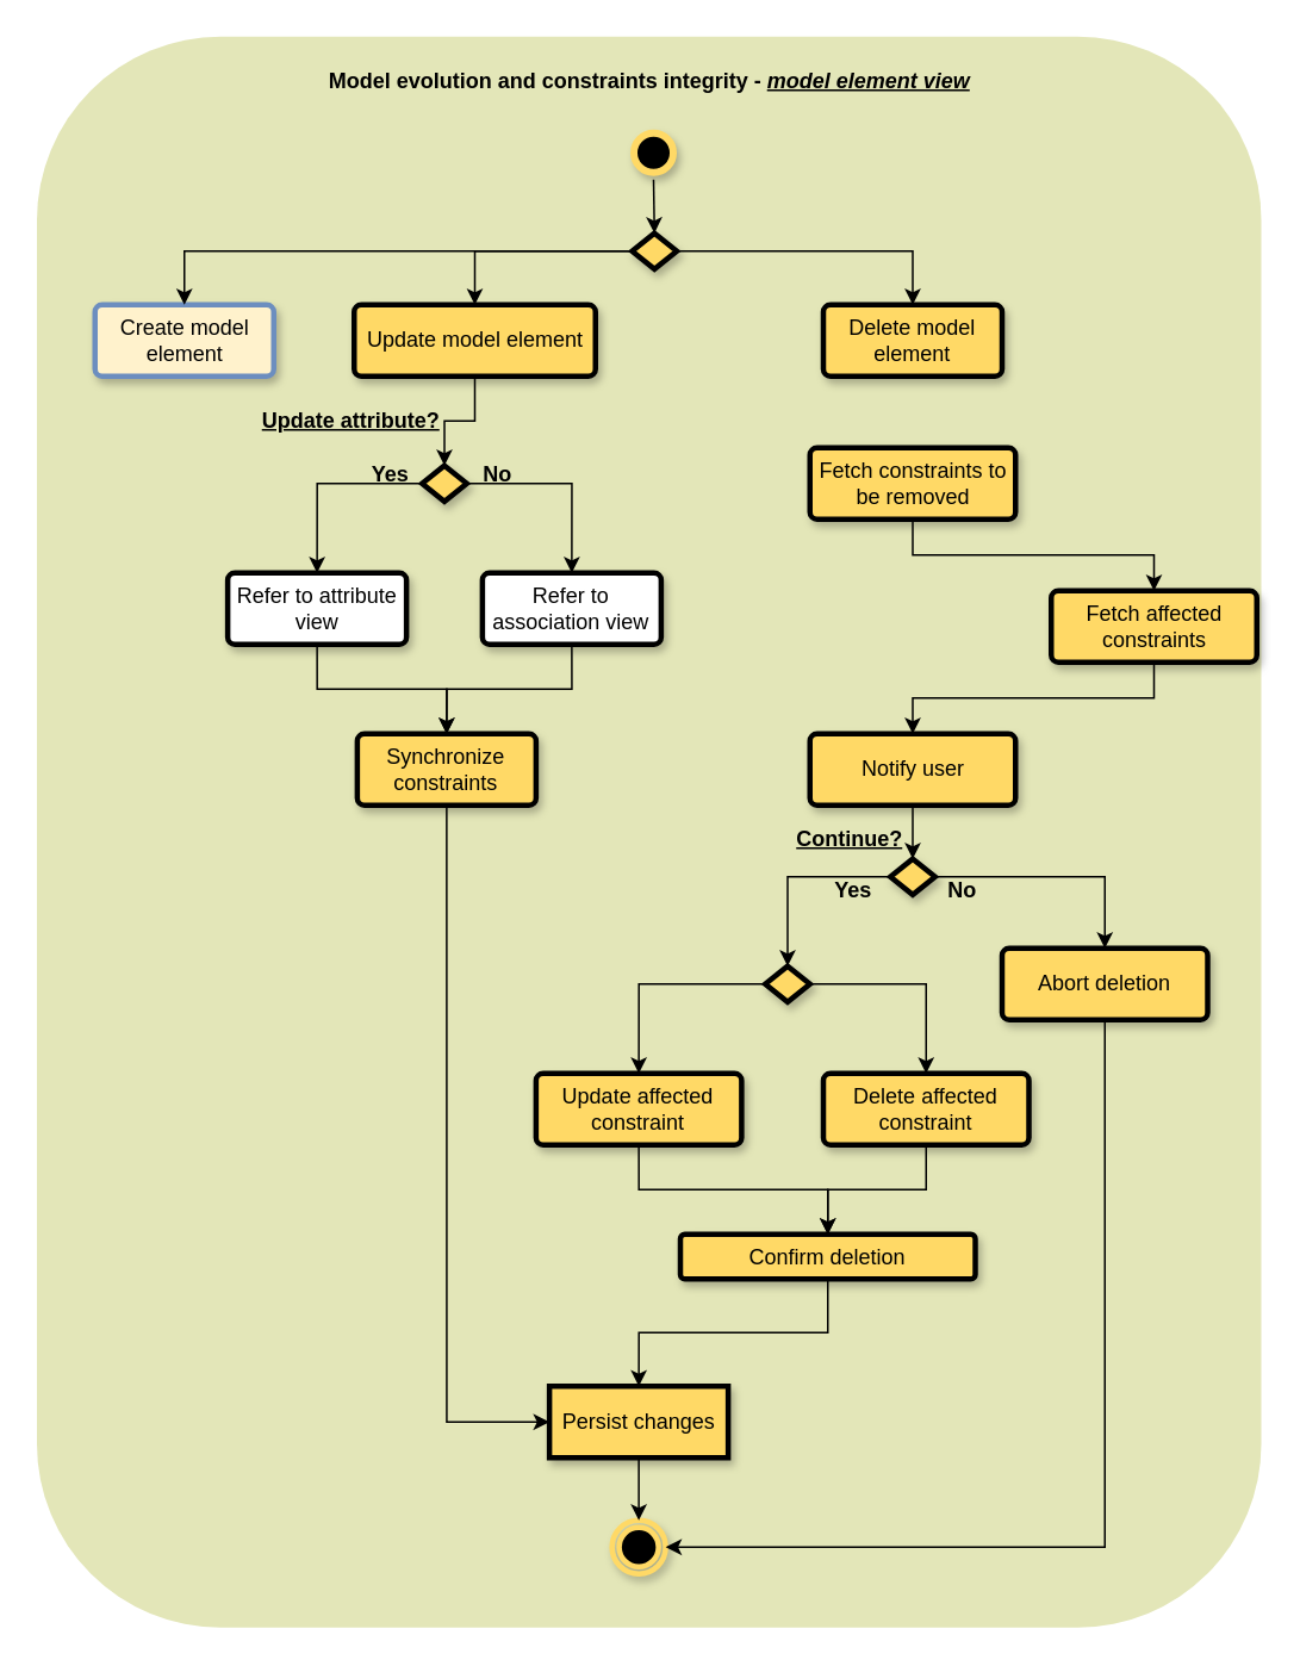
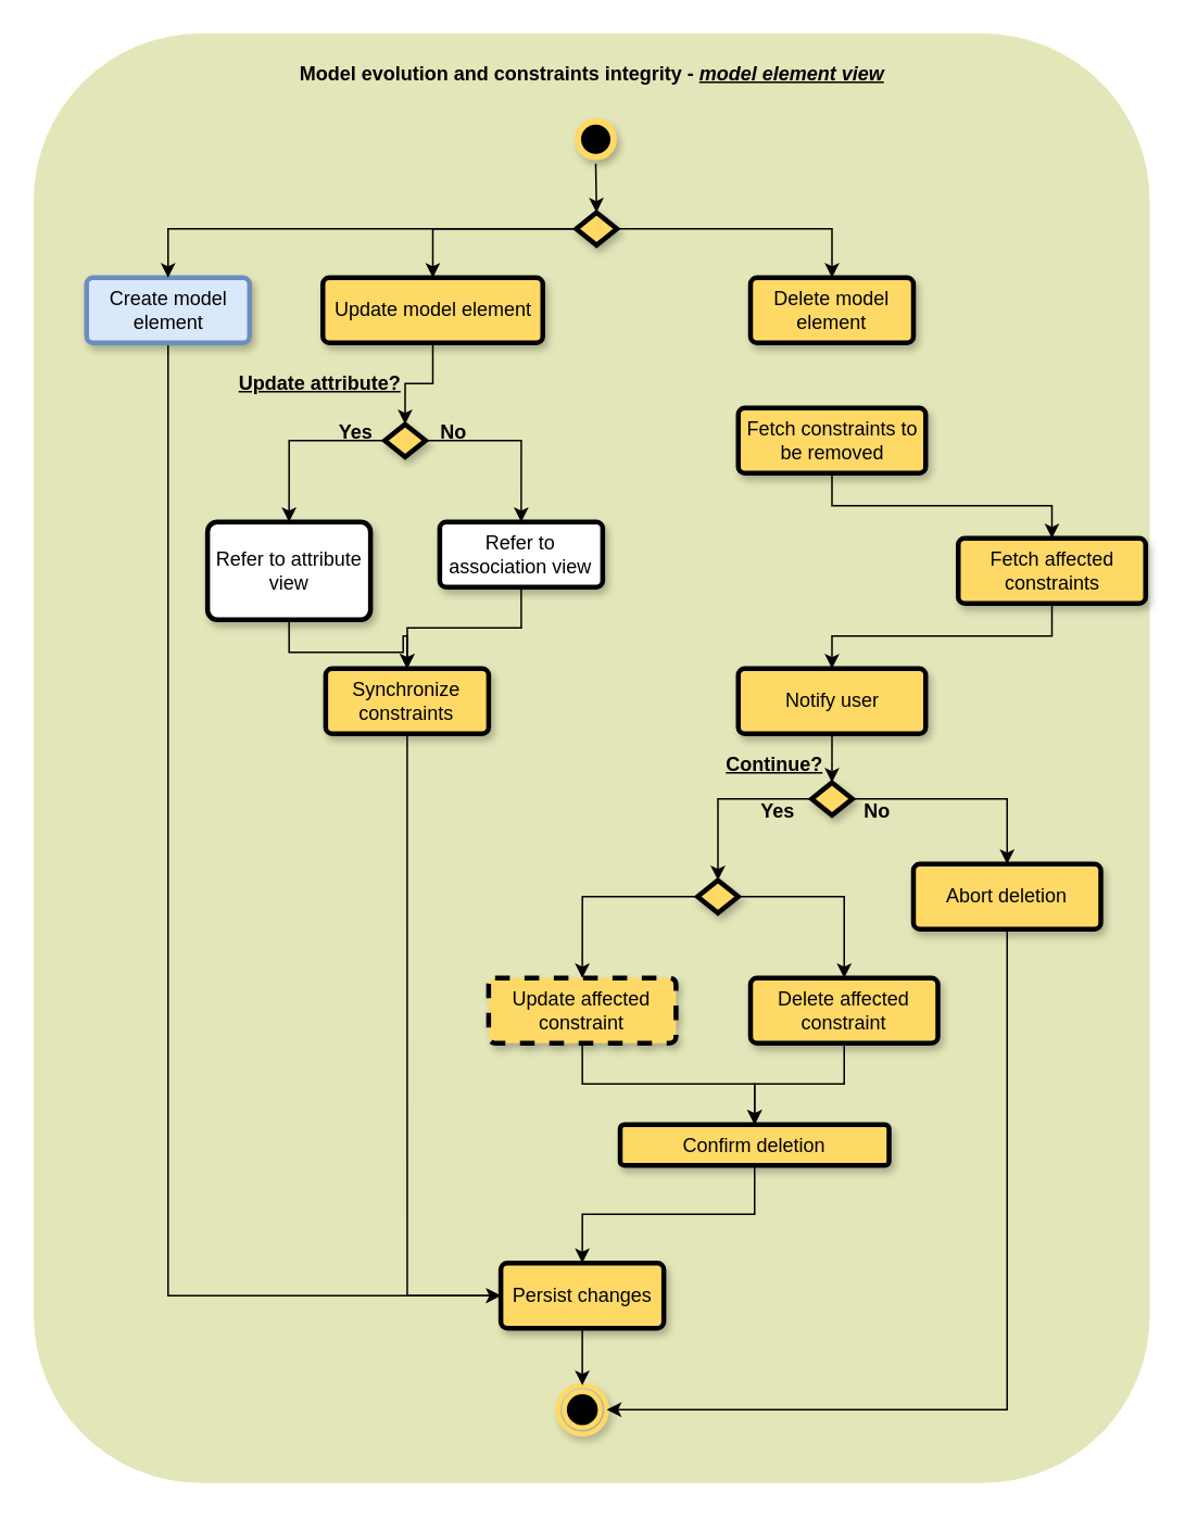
  <mxCell id="0" />
  <mxCell id="1" parent="0" />
  <mxCell id="2" value="" style="rounded=1;whiteSpace=wrap;html=1;shadow=0;sketch=0;strokeColor=none;strokeWidth=4;fillColor=#E3E6B8;gradientColor=none;" vertex="1" parent="1"><mxGeometry x="20" y="20" width="685" height="890" as="geometry" /></mxCell>
  <mxCell id="3" style="edgeStyle=orthogonalEdgeStyle;rounded=0;orthogonalLoop=1;jettySize=auto;html=1;exitX=0.5;exitY=1;exitDx=0;exitDy=0;entryX=0.5;entryY=0;entryDx=0;entryDy=0;" edge="1" parent="1" source="4" target="10"><mxGeometry relative="1" as="geometry" /></mxCell>
  <mxCell id="4" value="" style="ellipse;html=1;shape=startState;fillColor=#000000;strokeColor=#FFD966;strokeWidth=4;shadow=1;" vertex="1" parent="1"><mxGeometry x="350" y="70" width="30" height="30" as="geometry" /></mxCell>
- <mxCell id="6" value="Create model element" style="rounded=1;arcSize=10;whiteSpace=wrap;html=1;align=center;strokeColor=#6c8ebf;strokeWidth=3;fillColor=#fff2cc;perimeterSpacing=0;shadow=1;" vertex="1" parent="1"><mxGeometry x="52.5" y="170" width="100" height="40" as="geometry" /></mxCell>
+ <mxCell id="5" style="edgeStyle=orthogonalEdgeStyle;rounded=0;orthogonalLoop=1;jettySize=auto;html=1;exitX=0.5;exitY=1;exitDx=0;exitDy=0;entryX=0;entryY=0.5;entryDx=0;entryDy=0;" edge="1" parent="1" source="6" target="16"><mxGeometry relative="1" as="geometry" /></mxCell>
+ <mxCell id="6" value="Create model element" style="rounded=1;arcSize=10;whiteSpace=wrap;html=1;align=center;strokeColor=#6c8ebf;strokeWidth=3;fillColor=#dae8fc;perimeterSpacing=0;shadow=1;" vertex="1" parent="1"><mxGeometry x="52.5" y="170" width="100" height="40" as="geometry" /></mxCell>
  <mxCell id="7" style="edgeStyle=orthogonalEdgeStyle;rounded=0;orthogonalLoop=1;jettySize=auto;html=1;exitX=0;exitY=0.5;exitDx=0;exitDy=0;entryX=0.5;entryY=0;entryDx=0;entryDy=0;" edge="1" parent="1" source="10" target="13"><mxGeometry relative="1" as="geometry" /></mxCell>
  <mxCell id="8" value="" style="edgeStyle=orthogonalEdgeStyle;rounded=0;orthogonalLoop=1;jettySize=auto;html=1;" edge="1" parent="1" source="10" target="14"><mxGeometry relative="1" as="geometry" /></mxCell>
  <mxCell id="9" style="edgeStyle=orthogonalEdgeStyle;rounded=0;orthogonalLoop=1;jettySize=auto;html=1;exitX=0;exitY=0.5;exitDx=0;exitDy=0;entryX=0.5;entryY=0;entryDx=0;entryDy=0;" edge="1" parent="1" source="10" target="6"><mxGeometry relative="1" as="geometry" /></mxCell>
  <mxCell id="10" value="" style="rhombus;whiteSpace=wrap;html=1;fillColor=#FFD966;strokeColor=#000000;strokeWidth=3;shadow=1;" vertex="1" parent="1"><mxGeometry x="353" y="130" width="25" height="20" as="geometry" /></mxCell>
  <mxCell id="11" value="" style="ellipse;html=1;shape=endState;fillColor=#000000;strokeColor=#FFD966;strokeWidth=3;shadow=1;" vertex="1" parent="1"><mxGeometry x="341.75" y="850" width="30" height="30" as="geometry" /></mxCell>
  <mxCell id="12" style="edgeStyle=orthogonalEdgeStyle;rounded=0;orthogonalLoop=1;jettySize=auto;html=1;exitX=0.5;exitY=1;exitDx=0;exitDy=0;entryX=0.5;entryY=0;entryDx=0;entryDy=0;" edge="1" parent="1" source="13" target="19"><mxGeometry relative="1" as="geometry" /></mxCell>
  <mxCell id="13" value="Update model element" style="rounded=1;arcSize=10;whiteSpace=wrap;html=1;align=center;strokeColor=#000000;strokeWidth=3;fillColor=#FFD966;perimeterSpacing=0;shadow=1;" vertex="1" parent="1"><mxGeometry x="197.5" y="170" width="135" height="40" as="geometry" /></mxCell>
  <mxCell id="14" value="Delete model element" style="rounded=1;arcSize=10;whiteSpace=wrap;html=1;align=center;strokeColor=#000000;strokeWidth=3;fillColor=#FFD966;perimeterSpacing=0;shadow=1;" vertex="1" parent="1"><mxGeometry x="460" y="170" width="100" height="40" as="geometry" /></mxCell>
  <mxCell id="15" style="edgeStyle=orthogonalEdgeStyle;rounded=0;orthogonalLoop=1;jettySize=auto;html=1;exitX=0.5;exitY=1;exitDx=0;exitDy=0;entryX=0.5;entryY=0;entryDx=0;entryDy=0;" edge="1" parent="1" source="16" target="11"><mxGeometry relative="1" as="geometry" /></mxCell>
- <mxCell id="16" value="Persist changes" style="arcSize=10;whiteSpace=wrap;html=1;align=center;strokeColor=#000000;strokeWidth=3;fillColor=#FFD966;perimeterSpacing=0;shadow=1;rounded=0;" vertex="1" parent="1"><mxGeometry x="306.75" y="775" width="100" height="40" as="geometry" /></mxCell>
+ <mxCell id="16" value="Persist changes" style="rounded=1;arcSize=10;whiteSpace=wrap;html=1;align=center;strokeColor=#000000;strokeWidth=3;fillColor=#FFD966;perimeterSpacing=0;shadow=1;" vertex="1" parent="1"><mxGeometry x="306.75" y="775" width="100" height="40" as="geometry" /></mxCell>
  <mxCell id="17" style="edgeStyle=orthogonalEdgeStyle;rounded=0;orthogonalLoop=1;jettySize=auto;html=1;exitX=0;exitY=0.5;exitDx=0;exitDy=0;entryX=0.5;entryY=0;entryDx=0;entryDy=0;" edge="1" parent="1" source="19" target="22"><mxGeometry relative="1" as="geometry" /></mxCell>
  <mxCell id="18" style="edgeStyle=orthogonalEdgeStyle;rounded=0;orthogonalLoop=1;jettySize=auto;html=1;exitX=1;exitY=0.5;exitDx=0;exitDy=0;entryX=0.5;entryY=0;entryDx=0;entryDy=0;" edge="1" parent="1" source="19" target="24"><mxGeometry relative="1" as="geometry" /></mxCell>
  <mxCell id="19" value="" style="rhombus;whiteSpace=wrap;html=1;fillColor=#FFD966;strokeColor=#000000;strokeWidth=3;shadow=1;" vertex="1" parent="1"><mxGeometry x="235.5" y="260" width="25" height="20" as="geometry" /></mxCell>
  <mxCell id="20" value="&lt;b&gt;&lt;u&gt;Update attribute?&lt;/u&gt;&lt;/b&gt;" style="text;html=1;strokeColor=none;fillColor=none;align=center;verticalAlign=middle;whiteSpace=wrap;rounded=0;" vertex="1" parent="1"><mxGeometry x="141" y="220" width="110" height="30" as="geometry" /></mxCell>
  <mxCell id="21" style="edgeStyle=orthogonalEdgeStyle;rounded=0;orthogonalLoop=1;jettySize=auto;html=1;exitX=0.5;exitY=1;exitDx=0;exitDy=0;entryX=0.5;entryY=0;entryDx=0;entryDy=0;" edge="1" parent="1" source="22" target="28"><mxGeometry relative="1" as="geometry" /></mxCell>
- <mxCell id="22" value="Refer to attribute view" style="rounded=1;arcSize=10;whiteSpace=wrap;html=1;align=center;strokeWidth=3;perimeterSpacing=0;shadow=1;" vertex="1" parent="1"><mxGeometry x="126.75" y="320" width="100" height="40" as="geometry" /></mxCell>
+ <mxCell id="22" value="Refer to attribute view" style="rounded=1;arcSize=10;whiteSpace=wrap;html=1;align=center;strokeWidth=3;perimeterSpacing=0;shadow=1;" vertex="1" parent="1"><mxGeometry x="126.75" y="320" width="100" height="60" as="geometry" /></mxCell>
  <mxCell id="23" style="edgeStyle=orthogonalEdgeStyle;rounded=0;orthogonalLoop=1;jettySize=auto;html=1;exitX=0.5;exitY=1;exitDx=0;exitDy=0;entryX=0.5;entryY=0;entryDx=0;entryDy=0;" edge="1" parent="1" source="24" target="28"><mxGeometry relative="1" as="geometry" /></mxCell>
  <mxCell id="24" value="Refer to association view" style="rounded=1;arcSize=10;whiteSpace=wrap;html=1;align=center;strokeWidth=3;perimeterSpacing=0;shadow=1;" vertex="1" parent="1"><mxGeometry x="269.25" y="320" width="100" height="40" as="geometry" /></mxCell>
  <mxCell id="25" value="&lt;b&gt;Yes&lt;/b&gt;" style="text;html=1;strokeColor=none;fillColor=none;align=center;verticalAlign=middle;whiteSpace=wrap;rounded=0;" vertex="1" parent="1"><mxGeometry x="197.5" y="250" width="40" height="30" as="geometry" /></mxCell>
  <mxCell id="26" value="&lt;b&gt;No&lt;/b&gt;" style="text;html=1;strokeColor=none;fillColor=none;align=center;verticalAlign=middle;whiteSpace=wrap;rounded=0;" vertex="1" parent="1"><mxGeometry x="257.5" y="250" width="40" height="30" as="geometry" /></mxCell>
  <mxCell id="27" style="edgeStyle=orthogonalEdgeStyle;rounded=0;orthogonalLoop=1;jettySize=auto;html=1;exitX=0.5;exitY=1;exitDx=0;exitDy=0;entryX=0;entryY=0.5;entryDx=0;entryDy=0;" edge="1" parent="1" source="28" target="16"><mxGeometry relative="1" as="geometry" /></mxCell>
  <mxCell id="28" value="Synchronize constraints" style="rounded=1;arcSize=10;whiteSpace=wrap;html=1;align=center;strokeColor=#000000;strokeWidth=3;fillColor=#FFD966;perimeterSpacing=0;shadow=1;" vertex="1" parent="1"><mxGeometry x="199.25" y="410" width="100" height="40" as="geometry" /></mxCell>
  <mxCell id="29" value="&lt;b&gt;Model evolution and constraints integrity - &lt;i&gt;&lt;u&gt;model element view&lt;/u&gt;&lt;/i&gt;&lt;/b&gt;" style="text;html=1;strokeColor=none;fillColor=none;align=center;verticalAlign=middle;whiteSpace=wrap;rounded=0;" vertex="1" parent="1"><mxGeometry x="162.5" y="30" width="400" height="30" as="geometry" /></mxCell>
  <mxCell id="30" style="edgeStyle=orthogonalEdgeStyle;rounded=0;orthogonalLoop=1;jettySize=auto;html=1;exitX=0.5;exitY=1;exitDx=0;exitDy=0;entryX=0.5;entryY=0;entryDx=0;entryDy=0;" edge="1" parent="1" source="31" target="33"><mxGeometry relative="1" as="geometry" /></mxCell>
  <mxCell id="31" value="Fetch constraints to be removed" style="rounded=1;arcSize=10;whiteSpace=wrap;html=1;align=center;strokeColor=#000000;strokeWidth=3;fillColor=#FFD966;perimeterSpacing=0;shadow=1;" vertex="1" parent="1"><mxGeometry x="452.5" y="250" width="115" height="40" as="geometry" /></mxCell>
  <mxCell id="32" style="edgeStyle=orthogonalEdgeStyle;rounded=0;orthogonalLoop=1;jettySize=auto;html=1;exitX=0.5;exitY=1;exitDx=0;exitDy=0;entryX=0.5;entryY=0;entryDx=0;entryDy=0;" edge="1" parent="1" source="33" target="35"><mxGeometry relative="1" as="geometry" /></mxCell>
  <mxCell id="33" value="Fetch affected constraints" style="rounded=1;arcSize=10;whiteSpace=wrap;html=1;align=center;strokeColor=#000000;strokeWidth=3;fillColor=#FFD966;perimeterSpacing=0;shadow=1;" vertex="1" parent="1"><mxGeometry x="587.5" y="330" width="115" height="40" as="geometry" /></mxCell>
  <mxCell id="34" style="edgeStyle=orthogonalEdgeStyle;rounded=0;orthogonalLoop=1;jettySize=auto;html=1;exitX=0.5;exitY=1;exitDx=0;exitDy=0;entryX=0.5;entryY=0;entryDx=0;entryDy=0;" edge="1" parent="1" source="35" target="40"><mxGeometry relative="1" as="geometry" /></mxCell>
  <mxCell id="35" value="Notify user" style="rounded=1;arcSize=10;whiteSpace=wrap;html=1;align=center;strokeColor=#000000;strokeWidth=3;fillColor=#FFD966;perimeterSpacing=0;shadow=1;" vertex="1" parent="1"><mxGeometry x="452.5" y="410" width="115" height="40" as="geometry" /></mxCell>
  <mxCell id="36" style="edgeStyle=orthogonalEdgeStyle;rounded=0;orthogonalLoop=1;jettySize=auto;html=1;exitX=0.5;exitY=1;exitDx=0;exitDy=0;entryX=0.5;entryY=0;entryDx=0;entryDy=0;" edge="1" parent="1" source="37" target="49"><mxGeometry relative="1" as="geometry" /></mxCell>
- <mxCell id="37" value="Update affected constraint" style="rounded=1;arcSize=10;whiteSpace=wrap;html=1;align=center;strokeColor=#000000;strokeWidth=3;fillColor=#FFD966;perimeterSpacing=0;shadow=1;" vertex="1" parent="1"><mxGeometry x="299.25" y="600" width="115" height="40" as="geometry" /></mxCell>
+ <mxCell id="37" value="Update affected constraint" style="rounded=1;arcSize=10;whiteSpace=wrap;html=1;align=center;strokeColor=#000000;strokeWidth=3;fillColor=#FFD966;perimeterSpacing=0;shadow=1;dashed=1;" vertex="1" parent="1"><mxGeometry x="299.25" y="600" width="115" height="40" as="geometry" /></mxCell>
  <mxCell id="38" style="edgeStyle=orthogonalEdgeStyle;rounded=0;orthogonalLoop=1;jettySize=auto;html=1;exitX=0;exitY=0.5;exitDx=0;exitDy=0;entryX=0.5;entryY=0;entryDx=0;entryDy=0;" edge="1" parent="1" source="40" target="45"><mxGeometry relative="1" as="geometry" /></mxCell>
  <mxCell id="39" style="edgeStyle=orthogonalEdgeStyle;rounded=0;orthogonalLoop=1;jettySize=auto;html=1;exitX=1;exitY=0.5;exitDx=0;exitDy=0;entryX=0.5;entryY=0;entryDx=0;entryDy=0;" edge="1" parent="1" source="40" target="47"><mxGeometry relative="1" as="geometry" /></mxCell>
  <mxCell id="40" value="" style="rhombus;whiteSpace=wrap;html=1;fillColor=#FFD966;strokeColor=#000000;strokeWidth=3;shadow=1;" vertex="1" parent="1"><mxGeometry x="497.5" y="480" width="25" height="20" as="geometry" /></mxCell>
  <mxCell id="41" style="edgeStyle=orthogonalEdgeStyle;rounded=0;orthogonalLoop=1;jettySize=auto;html=1;exitX=0.5;exitY=1;exitDx=0;exitDy=0;entryX=0.5;entryY=0;entryDx=0;entryDy=0;" edge="1" parent="1" source="42" target="49"><mxGeometry relative="1" as="geometry" /></mxCell>
  <mxCell id="42" value="Delete affected constraint" style="rounded=1;arcSize=10;whiteSpace=wrap;html=1;align=center;strokeColor=#000000;strokeWidth=3;fillColor=#FFD966;perimeterSpacing=0;shadow=1;" vertex="1" parent="1"><mxGeometry x="460" y="600" width="115" height="40" as="geometry" /></mxCell>
  <mxCell id="43" style="edgeStyle=orthogonalEdgeStyle;rounded=0;orthogonalLoop=1;jettySize=auto;html=1;exitX=0;exitY=0.5;exitDx=0;exitDy=0;entryX=0.5;entryY=0;entryDx=0;entryDy=0;" edge="1" parent="1" source="45" target="37"><mxGeometry relative="1" as="geometry" /></mxCell>
  <mxCell id="44" style="edgeStyle=orthogonalEdgeStyle;rounded=0;orthogonalLoop=1;jettySize=auto;html=1;exitX=1;exitY=0.5;exitDx=0;exitDy=0;entryX=0.5;entryY=0;entryDx=0;entryDy=0;" edge="1" parent="1" source="45" target="42"><mxGeometry relative="1" as="geometry" /></mxCell>
  <mxCell id="45" value="" style="rhombus;whiteSpace=wrap;html=1;fillColor=#FFD966;strokeColor=#000000;strokeWidth=3;shadow=1;" vertex="1" parent="1"><mxGeometry x="427.5" y="540" width="25" height="20" as="geometry" /></mxCell>
  <mxCell id="46" style="edgeStyle=orthogonalEdgeStyle;rounded=0;orthogonalLoop=1;jettySize=auto;html=1;exitX=0.5;exitY=1;exitDx=0;exitDy=0;entryX=1;entryY=0.5;entryDx=0;entryDy=0;" edge="1" parent="1" source="47" target="11"><mxGeometry relative="1" as="geometry" /></mxCell>
  <mxCell id="47" value="Abort deletion" style="rounded=1;arcSize=10;whiteSpace=wrap;html=1;align=center;strokeColor=#000000;strokeWidth=3;fillColor=#FFD966;perimeterSpacing=0;shadow=1;" vertex="1" parent="1"><mxGeometry x="560" y="530" width="115" height="40" as="geometry" /></mxCell>
  <mxCell id="48" style="edgeStyle=orthogonalEdgeStyle;rounded=0;orthogonalLoop=1;jettySize=auto;html=1;exitX=0.5;exitY=1;exitDx=0;exitDy=0;entryX=0.5;entryY=0;entryDx=0;entryDy=0;" edge="1" parent="1" source="49" target="16"><mxGeometry relative="1" as="geometry" /></mxCell>
  <mxCell id="49" value="Confirm deletion" style="rounded=1;arcSize=10;whiteSpace=wrap;html=1;align=center;strokeColor=#000000;strokeWidth=3;fillColor=#FFD966;perimeterSpacing=0;shadow=1;" vertex="1" parent="1"><mxGeometry x="380" y="690" width="165" height="25" as="geometry" /></mxCell>
  <mxCell id="50" value="&lt;b&gt;&lt;u&gt;Continue?&lt;/u&gt;&lt;/b&gt;" style="text;html=1;strokeColor=none;fillColor=none;align=center;verticalAlign=middle;whiteSpace=wrap;rounded=0;" vertex="1" parent="1"><mxGeometry x="420" y="454" width="110" height="30" as="geometry" /></mxCell>
  <mxCell id="51" value="&lt;b&gt;Yes&lt;/b&gt;" style="text;html=1;strokeColor=none;fillColor=none;align=center;verticalAlign=middle;whiteSpace=wrap;rounded=0;" vertex="1" parent="1"><mxGeometry x="457" y="483" width="40" height="30" as="geometry" /></mxCell>
  <mxCell id="52" value="&lt;b&gt;No&lt;/b&gt;" style="text;html=1;strokeColor=none;fillColor=none;align=center;verticalAlign=middle;whiteSpace=wrap;rounded=0;" vertex="1" parent="1"><mxGeometry x="518" y="483" width="40" height="30" as="geometry" /></mxCell>
